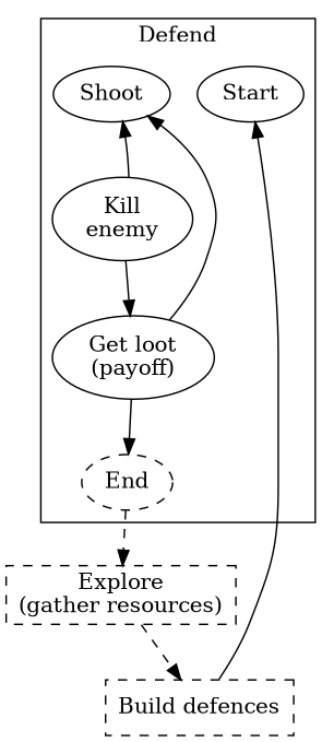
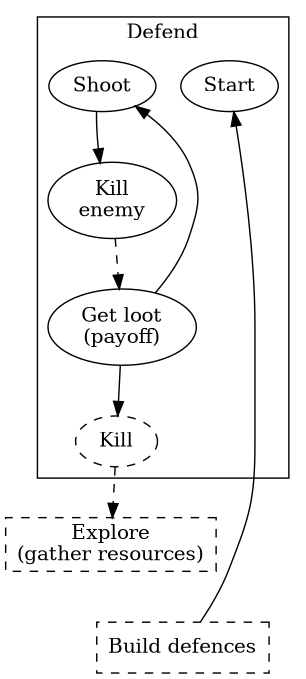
  digraph {
    n1 [label=Start]
    n2 [label=Shoot]
    n3 [label="Kill\nenemy"]
    n4 [label="Get loot\n(payoff)"]
-   n5 [label=End style=dashed]
+   n5 [label=Kill style=dashed]
    n6 [label="Build defences" shape=rectangle style=dashed]
    n7 [label="Explore\n(gather resources)" shape=rectangle style=dashed]
    subgraph cluster_1 {
      label=Defend
      n1
      n2
      n3
      n4
      n5
    }
    subgraph sub_2 {
      n6
      n7
    }
    subgraph sub_3 {
      n1
      n5
      n6
      n7
    }
    subgraph sub_4 {
      n1
      n2
      n3
      n4
      n5
    }
-   n3 -> n2
-   n3 -> n4
+   n2 -> n3
+   n3 -> n4 [style=dashed]
    n4 -> n2
    n4 -> n5 [style=solid]
    n5 -> n7 [style=dashed]
    n6 -> n1 [style=solid]
-   n7 -> n6 [style=dashed]
  }
